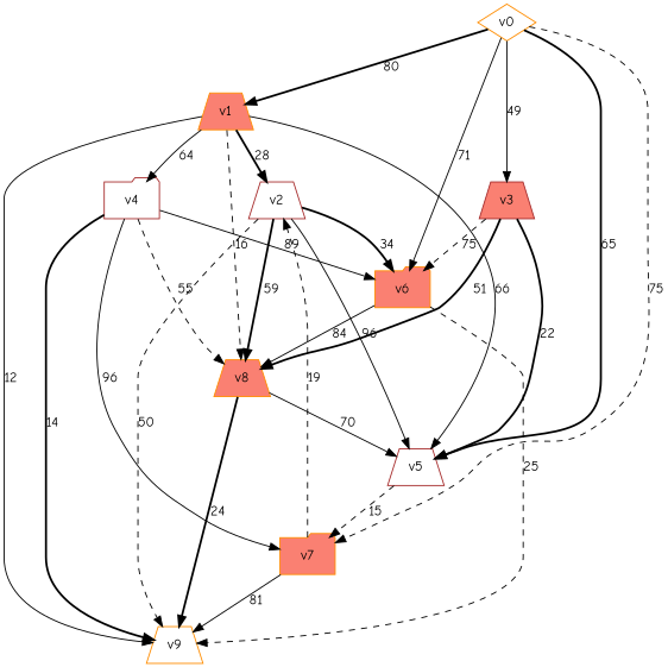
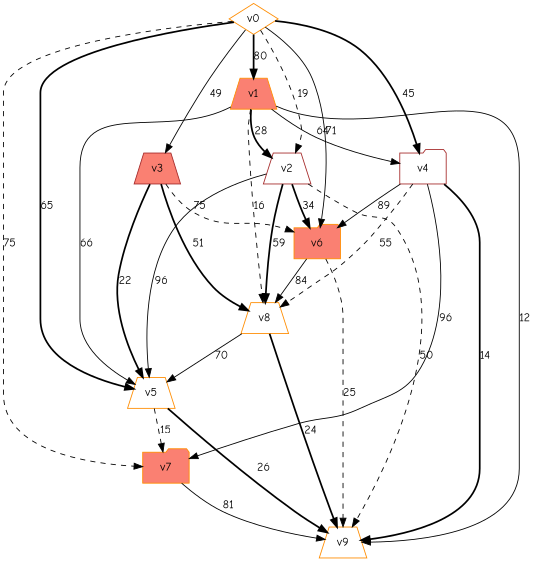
  digraph {
    fontname="Comic Neue"
    node [color=darkorange fillcolor=white fontname="Comic Neue" shape=trapezium style=filled]
    edge [fontname="Comic Neue" style=bold]
    v0 [shape=diamond]
    v1 [fillcolor=salmon]
    v2 [color=brown]
    v3 [color=brown fillcolor=salmon]
    v4 [color=brown shape=folder]
-   v5 [color=brown]
+   v5
    v6 [fillcolor=salmon shape=folder]
    v7 [fillcolor=salmon shape=folder]
-   v8 [fillcolor=salmon]
+   v8
    v9
    v0 -> v1 [label=80]
-   v7 -> v2 [label=19 style=dashed]
+   v0 -> v2 [label=19 style=dashed]
    v0 -> v3 [label=49 style=solid]
+   v0 -> v4 [label=45]
    v0 -> v5 [label=65]
    v0 -> v6 [label=71 style=solid]
    v0 -> v7 [label=75 style=dashed]
    v1 -> v2 [label=28]
    v1 -> v4 [label=64 style=solid]
    v1 -> v5 [label=66 style=solid]
    v1 -> v8 [label=16 style=dashed]
    v1 -> v9 [label=12 style=solid]
    v2 -> v5 [label=96 style=solid]
    v2 -> v6 [label=34]
    v2 -> v8 [label=59]
    v2 -> v9 [label=50 style=dashed]
    v3 -> v5 [label=22]
    v3 -> v6 [label=75 style=dashed]
    v3 -> v8 [label=51]
    v4 -> v6 [label=89 style=solid]
    v4 -> v7 [label=96 style=solid]
    v4 -> v8 [label=55 style=dashed]
    v4 -> v9 [label=14]
    v5 -> v7 [label=15 style=dashed]
+   v5 -> v9 [label=26]
    v6 -> v8 [label=84 style=solid]
    v6 -> v9 [label=25 style=dashed]
    v7 -> v9 [label=81 style=solid]
    v8 -> v5 [label=70 style=solid]
    v8 -> v9 [label=24]
  }
